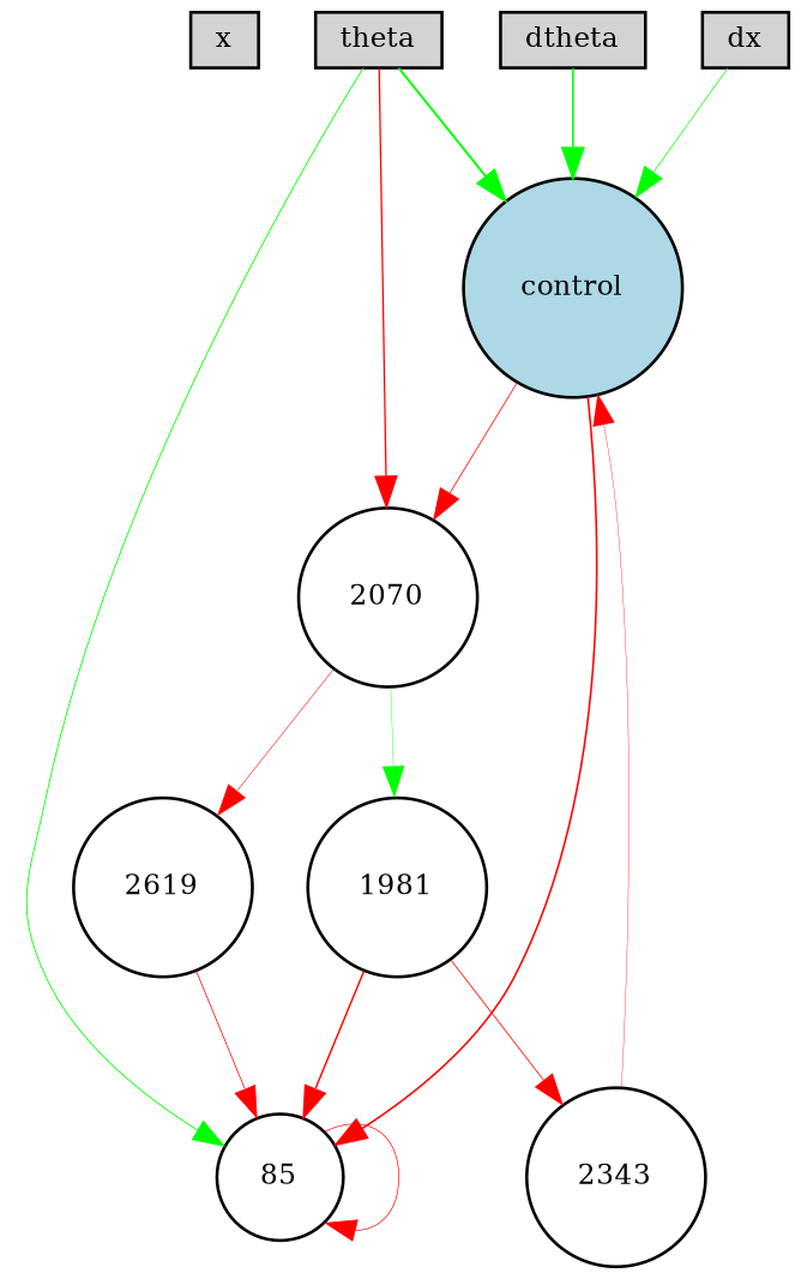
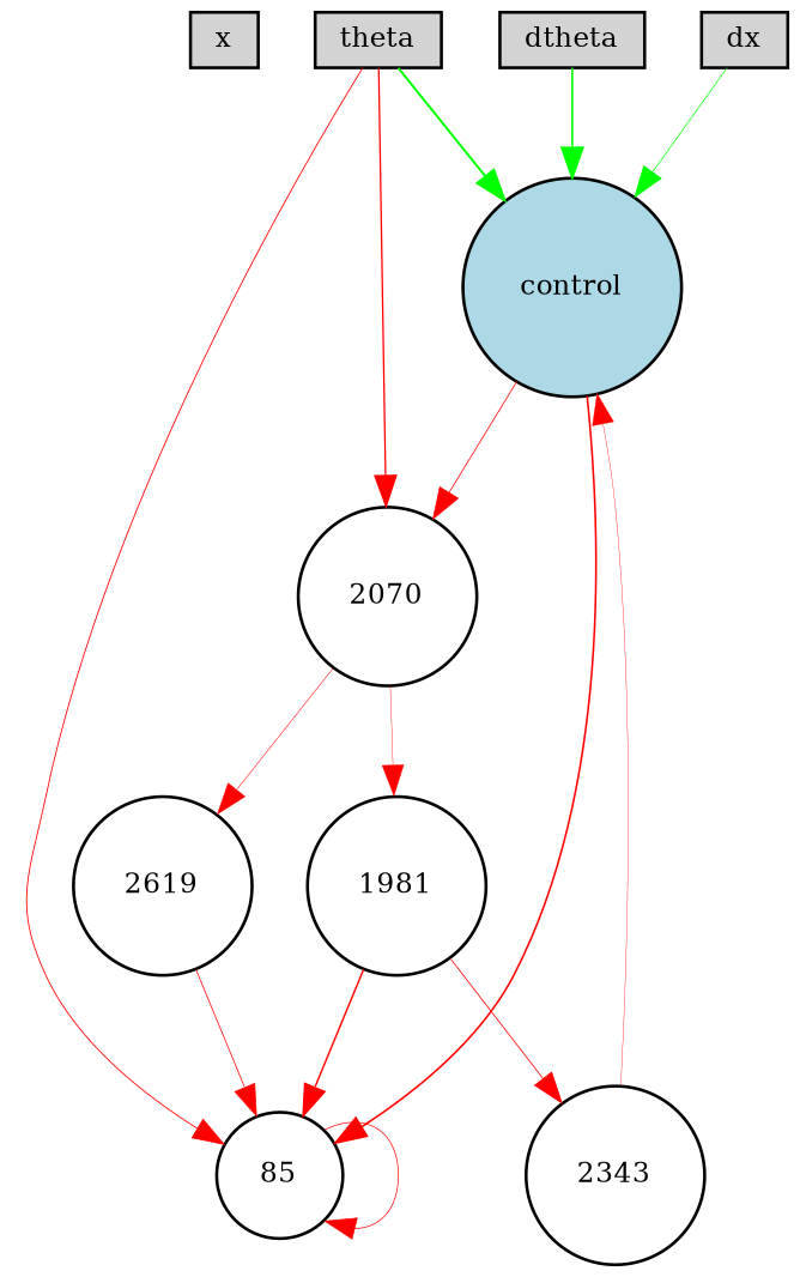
  digraph {
    node [fillcolor=white fontsize=9 shape=circle style=filled]
    edge [color=red style=solid]
    x [fillcolor=lightgray height=0.2 shape=box width=0.2]
    dx [fillcolor=lightgray height=0.2 shape=box width=0.2]
    control [fillcolor=lightblue height=0.2 width=0.2]
    85 [height=0.2 width=0.2]
    2070 [height=0.2 width=0.2]
    theta [fillcolor=lightgray height=0.2 shape=box width=0.2]
    1981 [height=0.2 width=0.2]
    2619 [height=0.2 width=0.2]
    2343 [height=0.2 width=0.2]
    dtheta [fillcolor=lightgray height=0.2 shape=box width=0.2]
    dx -> control [color=green penwidth=0.2576608295016437]
    control -> 85 [penwidth=0.5959915383907644]
    control -> 2070 [penwidth=0.28603781541821727]
    85 -> 85 [penwidth=0.26038629614625186]
-   2070 -> 1981 [color=green penwidth=0.14823301979661424]
+   2070 -> 1981 [penwidth=0.14823301979661424]
    2070 -> 2619 [penwidth=0.19747271483971807]
    theta -> control [color=green penwidth=0.7329481554120846]
-   theta -> 85 [color=green penwidth=0.31916755409981246]
+   theta -> 85 [penwidth=0.31916755409981246]
    theta -> 2070 [penwidth=0.4906566003997581]
    1981 -> 85 [penwidth=0.5393786919278392]
    1981 -> 2343 [penwidth=0.29156901355425935]
    2619 -> 85 [penwidth=0.2788426142651924]
    2343 -> control [penwidth=0.1358410886237269]
    dtheta -> control [color=green penwidth=0.6129927190033938]
  }
